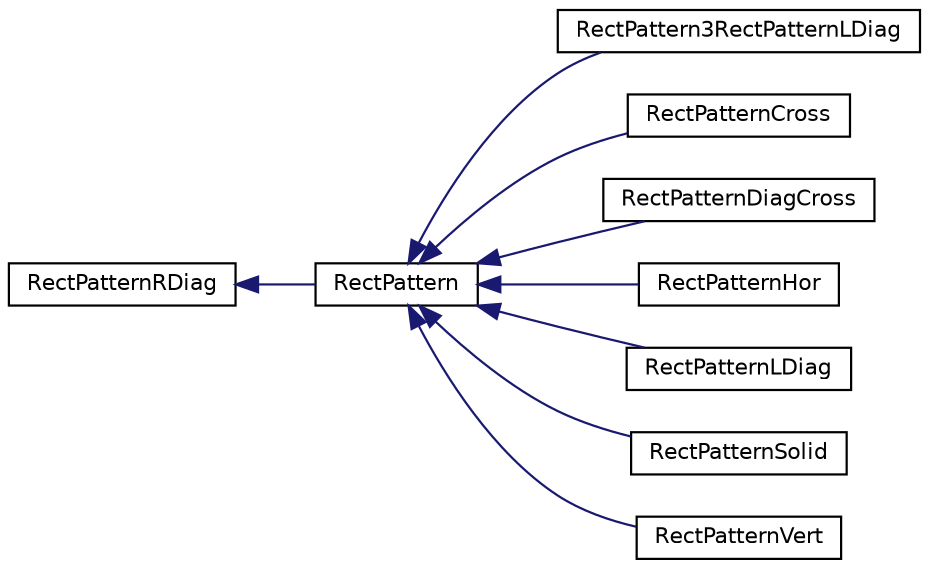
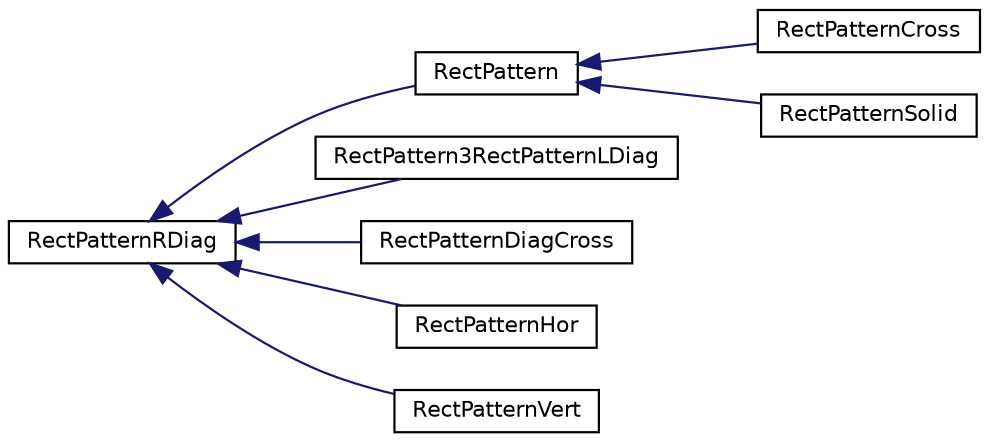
  digraph {
    rankdir=LR
    node [color=black fillcolor=white fontname=Helvetica fontsize=10 shape=record style=filled]
    edge [color=midnightblue dir=back fontname=Helvetica fontsize=10 labelfontname=Helvetica labelfontsize=10 style=solid]
    n1 [height=0.2 label=RectPattern width=0.4]
    n2 [height=0.2 label=RectPattern3RectPatternLDiag width=0.4]
    n3 [height=0.2 label=RectPatternCross width=0.4]
    n4 [height=0.2 label=RectPatternDiagCross width=0.4]
    n5 [height=0.2 label=RectPatternHor width=0.4]
-   n6 [height=0.2 label=RectPatternLDiag width=0.4]
    n7 [height=0.2 label=RectPatternSolid width=0.4]
    n8 [height=0.2 label=RectPatternVert width=0.4]
    n9 [height=0.2 label=RectPatternRDiag width=0.4]
-   n1 -> n2
+   n9 -> n2
    n1 -> n3
-   n1 -> n4
-   n1 -> n5
-   n1 -> n6
+   n9 -> n4
+   n9 -> n5
    n1 -> n7
-   n1 -> n8
+   n9 -> n8
    n9 -> n1
  }
